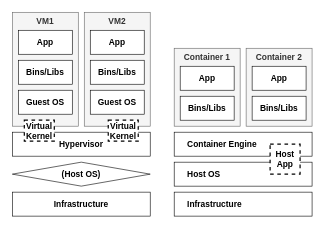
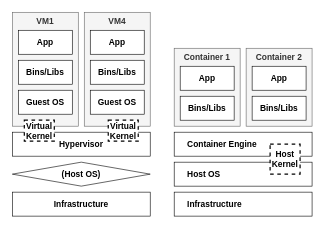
  <mxCell id="0" />
  <mxCell id="1" parent="0" />
  <mxCell id="2" value="Container Engine" style="rounded=0;whiteSpace=wrap;html=1;horizontal=1;verticalAlign=middle;fontSize=14;fontStyle=1;align=left;spacingLeft=20;" vertex="1" parent="1"><mxGeometry x="290" y="220" width="230" height="40" as="geometry" /></mxCell>
  <mxCell id="3" value="VM1" style="rounded=0;whiteSpace=wrap;html=1;horizontal=1;verticalAlign=top;fontSize=14;fontStyle=1;fillColor=#f5f5f5;fontColor=#333333;strokeColor=#666666;" vertex="1" parent="1"><mxGeometry x="20" y="20" width="110" height="190" as="geometry" /></mxCell>
- <mxCell id="4" value="VM2" style="rounded=0;whiteSpace=wrap;html=1;horizontal=1;verticalAlign=top;fontSize=14;fontStyle=1;fillColor=#f5f5f5;fontColor=#333333;strokeColor=#666666;" vertex="1" parent="1"><mxGeometry x="140" y="20" width="110" height="190" as="geometry" /></mxCell>
+ <mxCell id="4" value="VM4" style="rounded=0;whiteSpace=wrap;html=1;horizontal=1;verticalAlign=top;fontSize=14;fontStyle=1;fillColor=#f5f5f5;fontColor=#333333;strokeColor=#666666;" vertex="1" parent="1"><mxGeometry x="140" y="20" width="110" height="190" as="geometry" /></mxCell>
  <mxCell id="5" value="App" style="rounded=0;whiteSpace=wrap;html=1;horizontal=1;verticalAlign=middle;fontSize=14;fontStyle=1" vertex="1" parent="1"><mxGeometry x="30" y="50" width="90" height="40" as="geometry" /></mxCell>
  <mxCell id="6" value="Bins/Libs" style="rounded=0;whiteSpace=wrap;html=1;horizontal=1;verticalAlign=middle;fontSize=14;fontStyle=1" vertex="1" parent="1"><mxGeometry x="30" y="100" width="90" height="40" as="geometry" /></mxCell>
  <mxCell id="7" value="App" style="rounded=0;whiteSpace=wrap;html=1;horizontal=1;verticalAlign=middle;fontSize=14;fontStyle=1" vertex="1" parent="1"><mxGeometry x="150" y="50" width="90" height="40" as="geometry" /></mxCell>
  <mxCell id="8" value="Bins/Libs" style="rounded=0;whiteSpace=wrap;html=1;horizontal=1;verticalAlign=middle;fontSize=14;fontStyle=1" vertex="1" parent="1"><mxGeometry x="150" y="100" width="90" height="40" as="geometry" /></mxCell>
  <mxCell id="9" value="Hypervisor" style="rounded=0;whiteSpace=wrap;html=1;horizontal=1;verticalAlign=middle;fontSize=14;fontStyle=1" vertex="1" parent="1"><mxGeometry x="20" y="220" width="230" height="40" as="geometry" /></mxCell>
  <mxCell id="10" value="Container 1" style="rounded=0;whiteSpace=wrap;html=1;horizontal=1;verticalAlign=top;fontSize=14;fontStyle=1;fillColor=#f5f5f5;fontColor=#333333;strokeColor=#666666;" vertex="1" parent="1"><mxGeometry x="290" y="80" width="110" height="130" as="geometry" /></mxCell>
  <mxCell id="11" value="Container 2" style="rounded=0;whiteSpace=wrap;html=1;horizontal=1;verticalAlign=top;fontSize=14;fontStyle=1;fillColor=#f5f5f5;fontColor=#333333;strokeColor=#666666;" vertex="1" parent="1"><mxGeometry x="410" y="80" width="110" height="130" as="geometry" /></mxCell>
  <mxCell id="12" value="App" style="rounded=0;whiteSpace=wrap;html=1;horizontal=1;verticalAlign=middle;fontSize=14;fontStyle=1" vertex="1" parent="1"><mxGeometry x="300" y="110" width="90" height="40" as="geometry" /></mxCell>
  <mxCell id="13" value="App" style="rounded=0;whiteSpace=wrap;html=1;horizontal=1;verticalAlign=middle;fontSize=14;fontStyle=1" vertex="1" parent="1"><mxGeometry x="420" y="110" width="90" height="40" as="geometry" /></mxCell>
  <mxCell id="14" value="Guest OS" style="rounded=0;whiteSpace=wrap;html=1;horizontal=1;verticalAlign=middle;fontSize=14;fontStyle=1" vertex="1" parent="1"><mxGeometry x="30" y="150" width="90" height="40" as="geometry" /></mxCell>
  <mxCell id="15" value="Guest OS" style="rounded=0;whiteSpace=wrap;html=1;horizontal=1;verticalAlign=middle;fontSize=14;fontStyle=1" vertex="1" parent="1"><mxGeometry x="150" y="150" width="90" height="40" as="geometry" /></mxCell>
  <mxCell id="16" value="(Host OS)" style="rhombus;whiteSpace=wrap;html=1;horizontal=1;verticalAlign=middle;fontSize=14;fontStyle=1;" vertex="1" parent="1"><mxGeometry x="20" y="270" width="230" height="40" as="geometry" /></mxCell>
  <mxCell id="17" value="Infrastructure" style="rounded=0;whiteSpace=wrap;html=1;horizontal=1;verticalAlign=middle;fontSize=14;fontStyle=1;align=left;spacingLeft=20;" vertex="1" parent="1"><mxGeometry x="290" y="320" width="230" height="40" as="geometry" /></mxCell>
  <mxCell id="18" value="Host OS" style="rounded=0;whiteSpace=wrap;html=1;horizontal=1;verticalAlign=middle;fontSize=14;fontStyle=1;align=left;spacingLeft=20;" vertex="1" parent="1"><mxGeometry x="290" y="270" width="230" height="40" as="geometry" /></mxCell>
- <mxCell id="19" value="Host App" style="rounded=0;whiteSpace=wrap;html=1;horizontal=1;verticalAlign=middle;fontSize=14;fontStyle=1;strokeWidth=2;dashed=1;" vertex="1" parent="1"><mxGeometry x="450" y="240" width="50" height="50" as="geometry" /></mxCell>
+ <mxCell id="19" value="Host Kernel" style="rounded=0;whiteSpace=wrap;html=1;horizontal=1;verticalAlign=middle;fontSize=14;fontStyle=1;strokeWidth=2;dashed=1;" vertex="1" parent="1"><mxGeometry x="450" y="240" width="50" height="50" as="geometry" /></mxCell>
  <mxCell id="20" value="Bins/Libs" style="rounded=0;whiteSpace=wrap;html=1;horizontal=1;verticalAlign=middle;fontSize=14;fontStyle=1" vertex="1" parent="1"><mxGeometry x="300" y="160" width="90" height="40" as="geometry" /></mxCell>
  <mxCell id="21" value="Bins/Libs" style="rounded=0;whiteSpace=wrap;html=1;horizontal=1;verticalAlign=middle;fontSize=14;fontStyle=1" vertex="1" parent="1"><mxGeometry x="420" y="160" width="90" height="40" as="geometry" /></mxCell>
  <mxCell id="22" value="Infrastructure" style="rounded=0;whiteSpace=wrap;html=1;horizontal=1;verticalAlign=middle;fontSize=14;fontStyle=1" vertex="1" parent="1"><mxGeometry x="20" y="320" width="230" height="40" as="geometry" /></mxCell>
  <mxCell id="23" value="Virtual&lt;br&gt;Kernel" style="rounded=0;whiteSpace=wrap;html=1;horizontal=1;verticalAlign=middle;fontSize=14;fontStyle=1;strokeWidth=2;dashed=1;" vertex="1" parent="1"><mxGeometry x="40" y="200" width="50" height="35" as="geometry" /></mxCell>
  <mxCell id="24" value="Virtual&lt;br&gt;Kernel" style="rounded=0;whiteSpace=wrap;html=1;horizontal=1;verticalAlign=middle;fontSize=14;fontStyle=1;strokeWidth=2;dashed=1;" vertex="1" parent="1"><mxGeometry x="180" y="200" width="50" height="35" as="geometry" /></mxCell>
